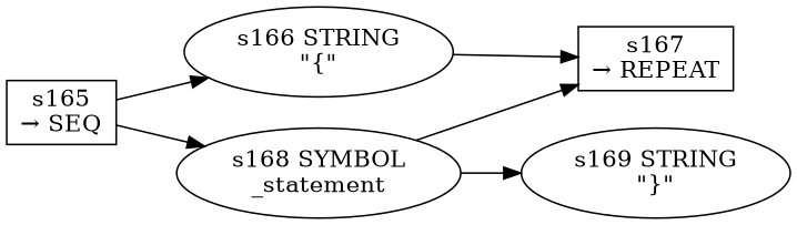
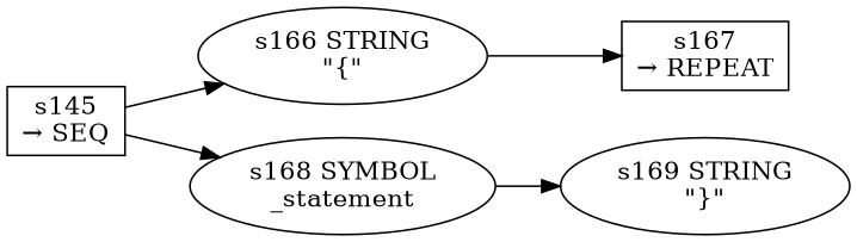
  digraph {
    rankdir=LR
-   n1 [fixedsize=false label="s165\n&rarr; SEQ" peripheries=1 shape=record]
+   n1 [fixedsize=false label="s145\n&rarr; SEQ" peripheries=1 shape=record]
    n2 [label="s166 STRING\n\"{\""]
    n3 [label="s168 SYMBOL\n_statement"]
    n4 [fixedsize=false label="s167\n&rarr; REPEAT" peripheries=1 shape=record]
    n5 [label="s169 STRING\n\"}\""]
    n1 -> n2
    n1 -> n3
    n2 -> n4
-   n3 -> n4
    n3 -> n5
  }
